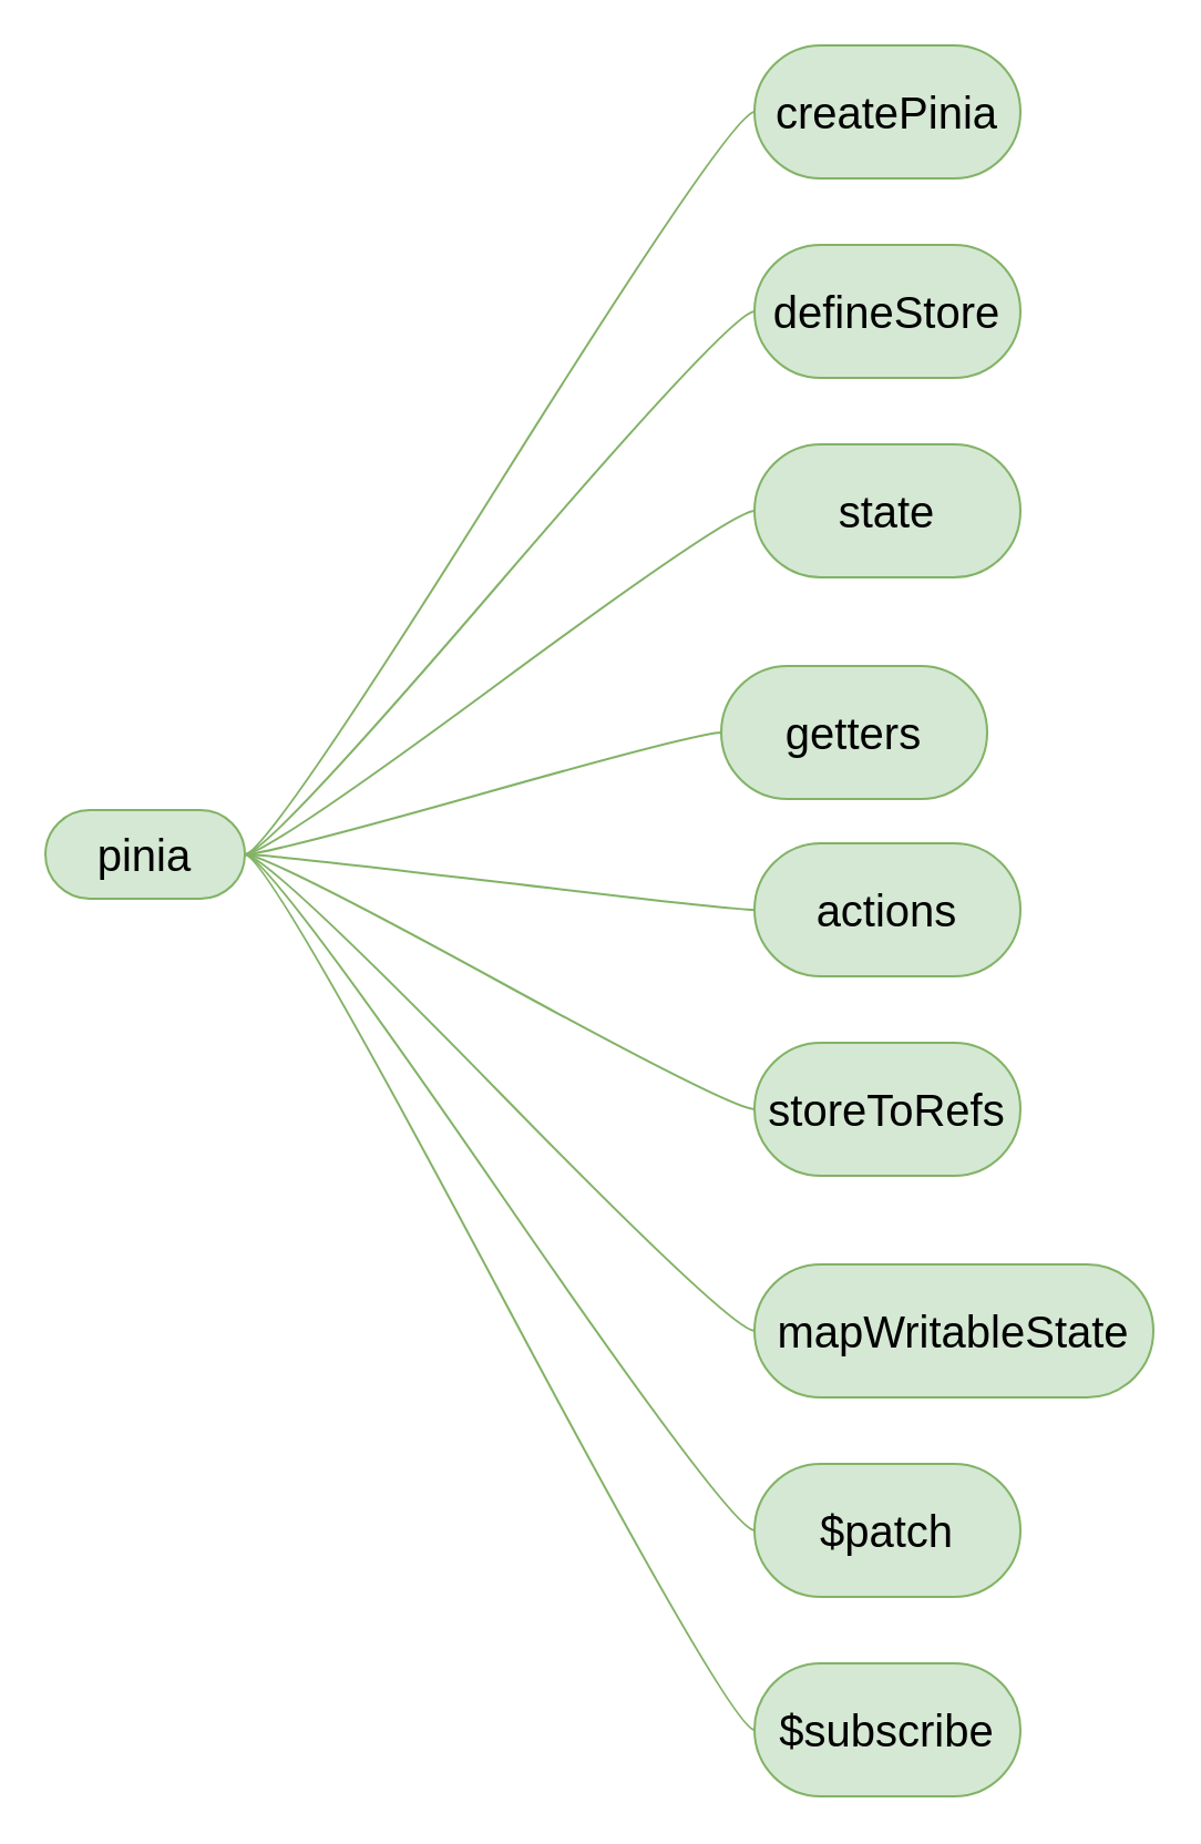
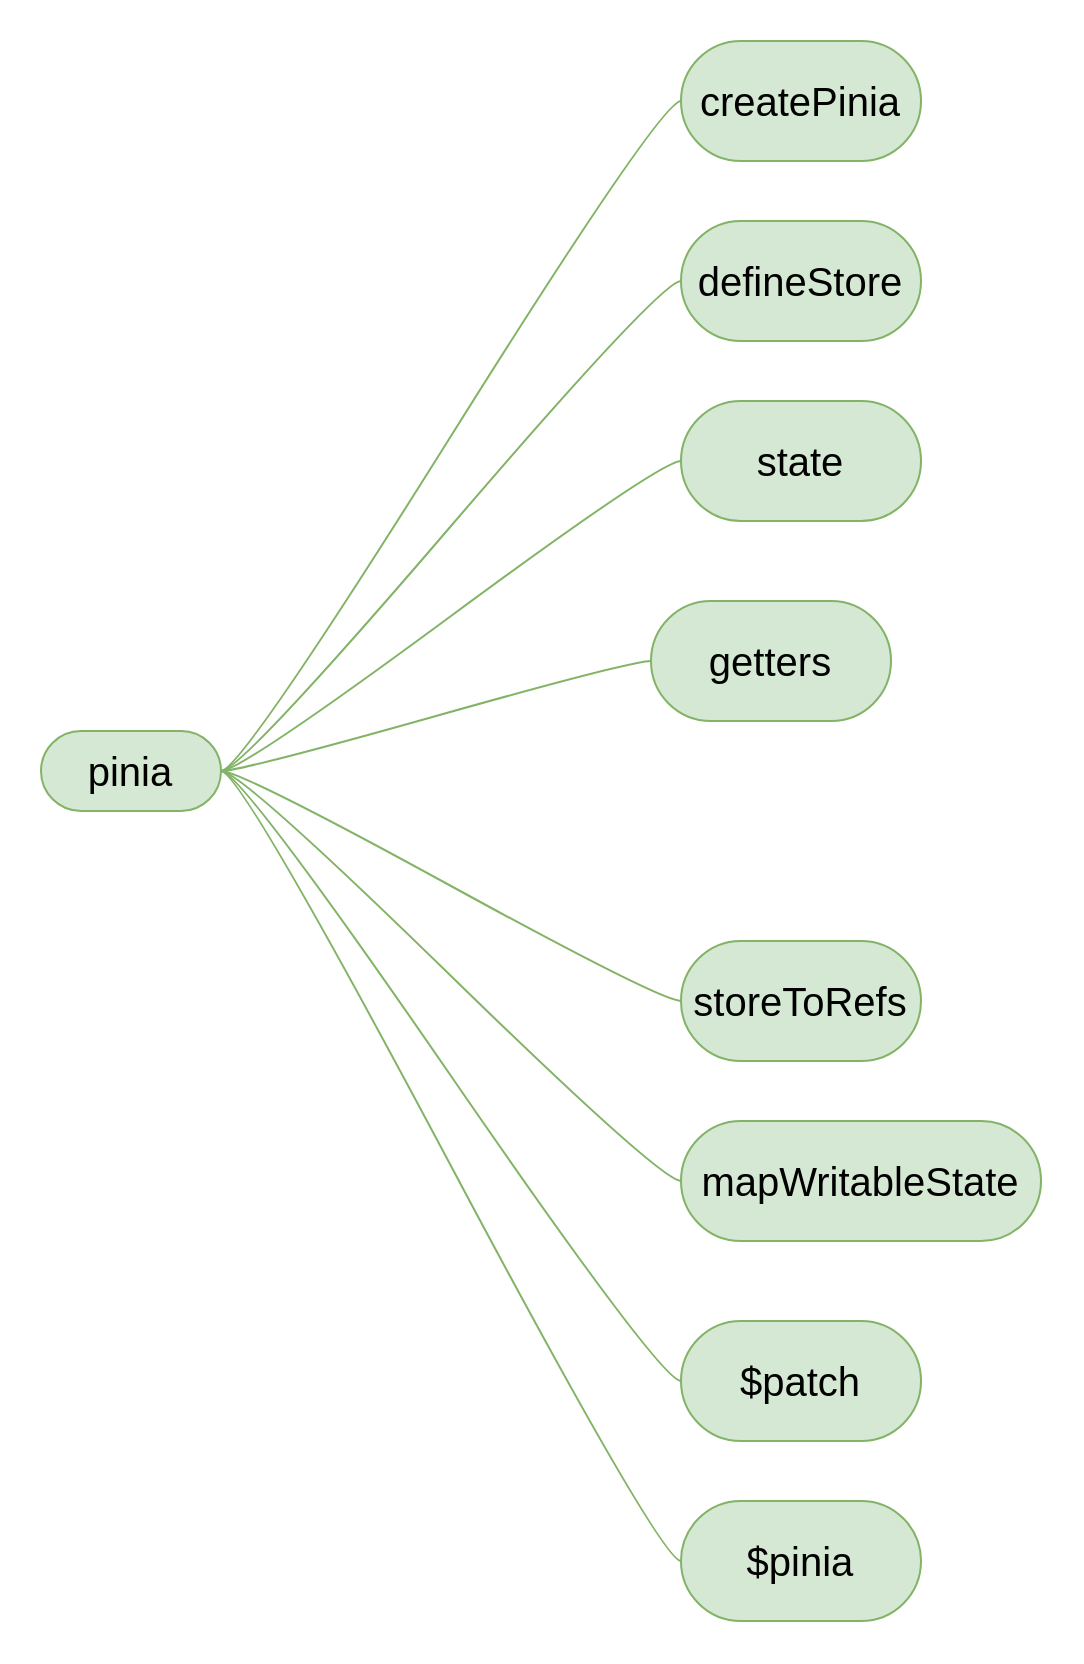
  <mxCell id="0" />
  <mxCell id="1" parent="0" />
  <mxCell id="2" value="" style="edgeStyle=entityRelationEdgeStyle;rounded=0;orthogonalLoop=1;jettySize=auto;html=1;startArrow=none;endArrow=none;segment=10;curved=1;sourcePerimeterSpacing=0;targetPerimeterSpacing=0;fillColor=#d5e8d4;strokeColor=#82b366;fontFamily=Helvetica;fontSize=20;" edge="1" parent="1" source="11" target="12"><mxGeometry relative="1" as="geometry" /></mxCell>
  <mxCell id="3" value="" style="edgeStyle=entityRelationEdgeStyle;rounded=0;orthogonalLoop=1;jettySize=auto;html=1;startArrow=none;endArrow=none;segment=10;curved=1;sourcePerimeterSpacing=0;targetPerimeterSpacing=0;fillColor=#d5e8d4;strokeColor=#82b366;fontFamily=Helvetica;fontSize=20;" edge="1" parent="1" source="11" target="13"><mxGeometry relative="1" as="geometry" /></mxCell>
  <mxCell id="4" value="" style="edgeStyle=entityRelationEdgeStyle;rounded=0;orthogonalLoop=1;jettySize=auto;html=1;startArrow=none;endArrow=none;segment=10;curved=1;sourcePerimeterSpacing=0;targetPerimeterSpacing=0;fillColor=#d5e8d4;strokeColor=#82b366;fontFamily=Helvetica;fontSize=20;" edge="1" parent="1" source="11" target="14"><mxGeometry relative="1" as="geometry" /></mxCell>
- <mxCell id="5" value="" style="edgeStyle=entityRelationEdgeStyle;rounded=0;orthogonalLoop=1;jettySize=auto;html=1;startArrow=none;endArrow=none;segment=10;curved=1;sourcePerimeterSpacing=0;targetPerimeterSpacing=0;fillColor=#d5e8d4;strokeColor=#82b366;fontFamily=Helvetica;fontSize=20;" edge="1" parent="1" source="11" target="15"><mxGeometry relative="1" as="geometry" /></mxCell>
  <mxCell id="6" value="" style="edgeStyle=entityRelationEdgeStyle;rounded=0;orthogonalLoop=1;jettySize=auto;html=1;startArrow=none;endArrow=none;segment=10;curved=1;sourcePerimeterSpacing=0;targetPerimeterSpacing=0;fillColor=#d5e8d4;strokeColor=#82b366;fontFamily=Helvetica;fontSize=20;" edge="1" parent="1" source="11" target="16"><mxGeometry relative="1" as="geometry" /></mxCell>
  <mxCell id="7" value="" style="edgeStyle=entityRelationEdgeStyle;rounded=0;orthogonalLoop=1;jettySize=auto;html=1;startArrow=none;endArrow=none;segment=10;curved=1;sourcePerimeterSpacing=0;targetPerimeterSpacing=0;fillColor=#d5e8d4;strokeColor=#82b366;fontFamily=Helvetica;fontSize=20;" edge="1" parent="1" source="11" target="17"><mxGeometry relative="1" as="geometry" /></mxCell>
  <mxCell id="8" value="" style="edgeStyle=entityRelationEdgeStyle;rounded=0;orthogonalLoop=1;jettySize=auto;html=1;startArrow=none;endArrow=none;segment=10;curved=1;sourcePerimeterSpacing=0;targetPerimeterSpacing=0;fillColor=#d5e8d4;strokeColor=#82b366;fontFamily=Helvetica;fontSize=20;" edge="1" parent="1" source="11" target="18"><mxGeometry relative="1" as="geometry" /></mxCell>
  <mxCell id="9" value="" style="edgeStyle=entityRelationEdgeStyle;rounded=0;orthogonalLoop=1;jettySize=auto;html=1;startArrow=none;endArrow=none;segment=10;curved=1;sourcePerimeterSpacing=0;targetPerimeterSpacing=0;fillColor=#d5e8d4;strokeColor=#82b366;fontFamily=Helvetica;fontSize=20;" edge="1" parent="1" source="11" target="19"><mxGeometry relative="1" as="geometry" /></mxCell>
  <mxCell id="10" value="" style="edgeStyle=entityRelationEdgeStyle;rounded=0;orthogonalLoop=1;jettySize=auto;html=1;startArrow=none;endArrow=none;segment=10;curved=1;sourcePerimeterSpacing=0;targetPerimeterSpacing=0;fillColor=#d5e8d4;strokeColor=#82b366;fontFamily=Helvetica;fontSize=20;" edge="1" parent="1" source="11" target="20"><mxGeometry relative="1" as="geometry" /></mxCell>
  <mxCell id="11" value="pinia" style="whiteSpace=wrap;html=1;rounded=1;arcSize=50;align=center;verticalAlign=middle;strokeWidth=1;autosize=1;spacing=4;treeFolding=1;treeMoving=1;newEdgeStyle={&quot;edgeStyle&quot;:&quot;entityRelationEdgeStyle&quot;,&quot;startArrow&quot;:&quot;none&quot;,&quot;endArrow&quot;:&quot;none&quot;,&quot;segment&quot;:10,&quot;curved&quot;:1,&quot;sourcePerimeterSpacing&quot;:0,&quot;targetPerimeterSpacing&quot;:0};fillColor=#d5e8d4;strokeColor=#82b366;fontFamily=Helvetica;fontSize=20;" vertex="1" parent="1"><mxGeometry x="20" y="365" width="90" height="40" as="geometry" /></mxCell>
  <mxCell id="12" value="defineStore" style="whiteSpace=wrap;html=1;rounded=1;arcSize=50;strokeWidth=1;spacing=4;fillColor=#d5e8d4;strokeColor=#82b366;fontFamily=Helvetica;fontSize=20;" vertex="1" parent="1"><mxGeometry x="340" y="110" width="120" height="60" as="geometry" /></mxCell>
  <mxCell id="13" value="state" style="whiteSpace=wrap;html=1;rounded=1;arcSize=50;strokeWidth=1;spacing=4;fillColor=#d5e8d4;strokeColor=#82b366;fontFamily=Helvetica;fontSize=20;" vertex="1" parent="1"><mxGeometry x="340" y="200" width="120" height="60" as="geometry" /></mxCell>
  <mxCell id="14" value="getters" style="whiteSpace=wrap;html=1;rounded=1;arcSize=50;strokeWidth=1;spacing=4;fillColor=#d5e8d4;strokeColor=#82b366;fontFamily=Helvetica;fontSize=20;" vertex="1" parent="1"><mxGeometry x="325" y="300" width="120" height="60" as="geometry" /></mxCell>
- <mxCell id="15" value="actions" style="whiteSpace=wrap;html=1;rounded=1;arcSize=50;strokeWidth=1;spacing=4;fillColor=#d5e8d4;strokeColor=#82b366;fontFamily=Helvetica;fontSize=20;" vertex="1" parent="1"><mxGeometry x="340" y="380" width="120" height="60" as="geometry" /></mxCell>
  <mxCell id="16" value="createPinia" style="whiteSpace=wrap;html=1;rounded=1;arcSize=50;strokeWidth=1;spacing=4;fillColor=#d5e8d4;strokeColor=#82b366;fontFamily=Helvetica;fontSize=20;" vertex="1" parent="1"><mxGeometry x="340" y="20" width="120" height="60" as="geometry" /></mxCell>
  <mxCell id="17" value="storeToRefs" style="whiteSpace=wrap;html=1;rounded=1;arcSize=50;strokeWidth=1;spacing=4;fillColor=#d5e8d4;strokeColor=#82b366;fontFamily=Helvetica;fontSize=20;" vertex="1" parent="1"><mxGeometry x="340" y="470" width="120" height="60" as="geometry" /></mxCell>
- <mxCell id="18" value="mapWritableState" style="whiteSpace=wrap;html=1;rounded=1;arcSize=50;strokeWidth=1;spacing=4;fillColor=#d5e8d4;strokeColor=#82b366;fontFamily=Helvetica;fontSize=20;" vertex="1" parent="1"><mxGeometry x="340" y="570" width="180" height="60" as="geometry" /></mxCell>
+ <mxCell id="18" value="mapWritableState" style="whiteSpace=wrap;html=1;rounded=1;arcSize=50;strokeWidth=1;spacing=4;fillColor=#d5e8d4;strokeColor=#82b366;fontFamily=Helvetica;fontSize=20;" vertex="1" parent="1"><mxGeometry x="340" y="560" width="180" height="60" as="geometry" /></mxCell>
  <mxCell id="19" value="$patch" style="whiteSpace=wrap;html=1;rounded=1;arcSize=50;strokeWidth=1;spacing=4;fillColor=#d5e8d4;strokeColor=#82b366;fontFamily=Helvetica;fontSize=20;" vertex="1" parent="1"><mxGeometry x="340" y="660" width="120" height="60" as="geometry" /></mxCell>
- <mxCell id="20" value="$subscribe" style="whiteSpace=wrap;html=1;rounded=1;arcSize=50;strokeWidth=1;spacing=4;fillColor=#d5e8d4;strokeColor=#82b366;fontFamily=Helvetica;fontSize=20;" vertex="1" parent="1"><mxGeometry x="340" y="750" width="120" height="60" as="geometry" /></mxCell>
+ <mxCell id="20" value="$pinia" style="whiteSpace=wrap;html=1;rounded=1;arcSize=50;strokeWidth=1;spacing=4;fillColor=#d5e8d4;strokeColor=#82b366;fontFamily=Helvetica;fontSize=20;" vertex="1" parent="1"><mxGeometry x="340" y="750" width="120" height="60" as="geometry" /></mxCell>
